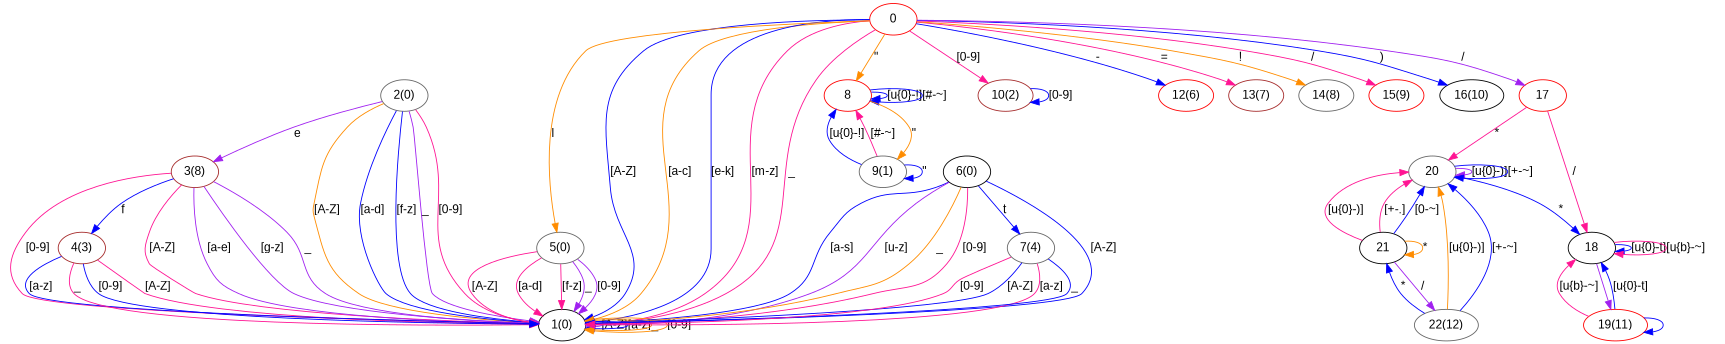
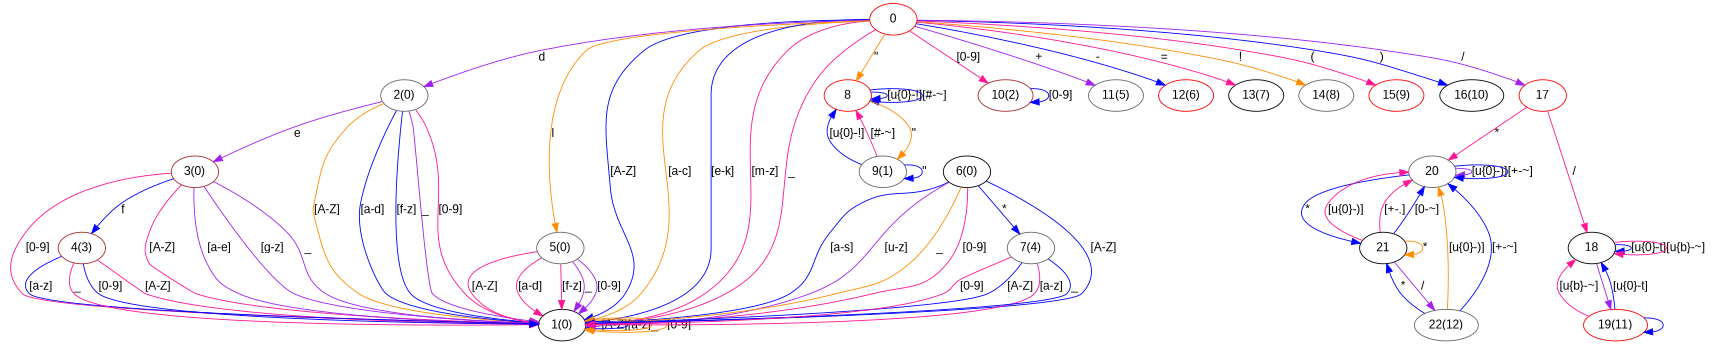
  digraph {
    fontname="Liberation Sans"
    node [color=gray40 fontname="Liberation Sans"]
    edge [color=blue fontname="Liberation Sans"]
    n1 [color=red label=0]
    n2 [color=black label="1(0)"]
    n3 [label="2(0)"]
    n4 [label="5(0)"]
    n5 [color=red label=8]
    n6 [color=brown label="10(2)"]
+   n7 [label="11(5)"]
    n8 [color=red label="12(6)"]
-   n9 [color=brown label="13(7)"]
+   n9 [color=black label="13(7)"]
    n10 [label="14(8)"]
    n11 [color=red label="15(9)"]
    n12 [color=black label="16(10)"]
    n13 [color=red label=17]
-   n14 [color=brown label="3(8)"]
+   n14 [color=brown label="3(0)"]
    n15 [label="9(1)"]
    n16 [color=black label=18]
    n17 [label=20]
    n18 [color=brown label="4(3)"]
    n19 [color=black label="6(0)"]
    n20 [label="7(4)"]
    n21 [color=red label="19(11)"]
    n22 [color=black label=21]
    n23 [label="22(12)"]
    n1 -> n2 [label="[A-Z]"]
    n1 -> n2 [color=darkorange label="[a-c]"]
    n1 -> n2 [label="[e-k]"]
    n1 -> n2 [color=deeppink label="[m-z]"]
    n1 -> n2 [color=deeppink label=_]
+   n1 -> n3 [color=purple label=d]
    n1 -> n4 [color=darkorange label=l]
    n1 -> n5 [color=darkorange label="\""]
    n1 -> n6 [color=deeppink label="[0-9]"]
+   n1 -> n7 [color=purple label="+"]
    n1 -> n8 [label="-"]
    n1 -> n9 [color=deeppink label="="]
    n1 -> n10 [color=darkorange label="!"]
-   n1 -> n11 [color=deeppink label="/"]
+   n1 -> n11 [color=deeppink label="("]
    n1 -> n12 [label=")"]
    n1 -> n13 [color=purple label="/"]
    n2 -> n2 [color=purple label="[A-Z]"]
    n2 -> n2 [label="[a-z]"]
    n2 -> n2 [color=darkorange label=_]
    n2 -> n2 [color=darkorange label="[0-9]"]
    n3 -> n2 [color=darkorange label="[A-Z]"]
    n3 -> n2 [label="[a-d]"]
    n3 -> n2 [label="[f-z]"]
    n3 -> n2 [color=purple label=_]
    n3 -> n2 [color=deeppink label="[0-9]"]
    n3 -> n14 [color=purple label=e]
    n4 -> n2 [color=deeppink label="[A-Z]"]
    n4 -> n2 [color=deeppink label="[a-d]"]
    n4 -> n2 [color=deeppink label="[f-z]"]
    n4 -> n2 [color=purple label=_]
    n4 -> n2 [color=purple label="[0-9]"]
    n5 -> n5 [label="[\u{0}-!]"]
    n5 -> n5 [label="[#-~]"]
    n5 -> n15 [color=darkorange label="\""]
    n6 -> n6 [label="[0-9]"]
    n13 -> n16 [color=deeppink label="/"]
    n13 -> n17 [color=deeppink label="*"]
    n14 -> n2 [color=deeppink label="[A-Z]"]
    n14 -> n2 [color=purple label="[a-e]"]
    n14 -> n2 [color=purple label="[g-z]"]
    n14 -> n2 [color=purple label=_]
    n14 -> n2 [color=deeppink label="[0-9]"]
    n14 -> n18 [label=f]
    n15 -> n5 [label="[\u{0}-!]"]
    n15 -> n5 [color=deeppink label="[#-~]"]
    n15 -> n15 [label="\""]
    n16 -> n16 [label="[\u{0}-\t]"]
    n16 -> n16 [color=deeppink label="[\u{b}-~]"]
    n16 -> n21 [color=purple label="\n"]
    n17 -> n17 [color=purple label="[\u{0}-)]"]
    n17 -> n17 [label="[+-~]"]
-   n17 -> n16 [label="*"]
+   n17 -> n22 [label="*"]
    n18 -> n2 [color=deeppink label="[A-Z]"]
    n18 -> n2 [label="[a-z]"]
    n18 -> n2 [color=deeppink label=_]
    n18 -> n2 [label="[0-9]"]
    n19 -> n2 [label="[A-Z]"]
    n19 -> n2 [label="[a-s]"]
    n19 -> n2 [color=purple label="[u-z]"]
    n19 -> n2 [color=darkorange label=_]
    n19 -> n2 [color=deeppink label="[0-9]"]
-   n19 -> n20 [label=t]
+   n19 -> n20 [label="*"]
    n20 -> n2 [label="[A-Z]"]
    n20 -> n2 [color=deeppink label="[a-z]"]
    n20 -> n2 [label=_]
    n20 -> n2 [color=deeppink label="[0-9]"]
    n21 -> n16 [label="[\u{0}-\t]"]
    n21 -> n16 [color=deeppink label="[\u{b}-~]"]
    n21 -> n21 [label="\n"]
    n22 -> n17 [color=deeppink label="[\u{0}-)]"]
    n22 -> n17 [color=deeppink label="[+-.]"]
    n22 -> n17 [label="[0-~]"]
    n22 -> n22 [color=darkorange label="*"]
    n22 -> n23 [color=purple label="/"]
    n23 -> n17 [color=darkorange label="[\u{0}-)]"]
    n23 -> n17 [label="[+-~]"]
    n23 -> n22 [label="*"]
  }
